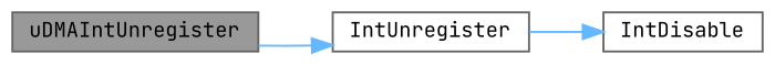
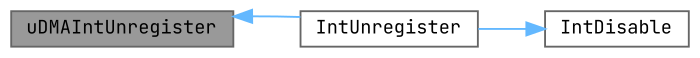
  digraph {
    fontname="JetBrains Mono"
    rankdir=LR
    node [color=grey40 fillcolor=white fontname="JetBrains Mono" fontsize=10 shape=box style=filled]
    edge [color=steelblue1 fontname="JetBrains Mono" fontsize=10 labelfontname=Helvetica labelfontsize=10 style=solid]
    n1 [color=gray40 fillcolor=grey60 fontcolor=black height=0.2 label=uDMAIntUnregister width=0.4]
    n2 [height=0.2 label=IntUnregister width=0.4]
    n3 [height=0.2 label=IntDisable width=0.4]
-   n1 -> n2
+   n2 -> n1
    n2 -> n3
  }
